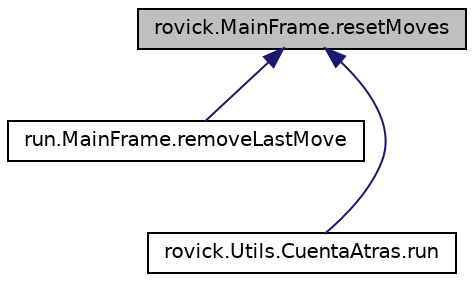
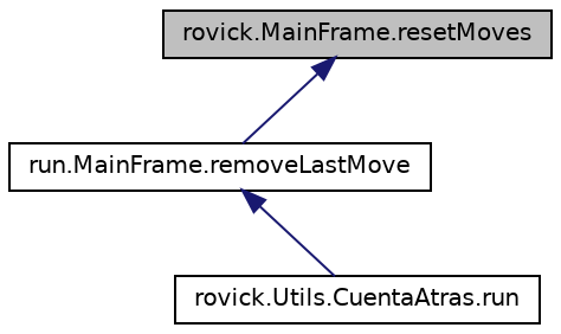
  digraph {
    rankdir=TB
    node [color=black fillcolor=white fontname=Helvetica fontsize=10 shape=record style=filled]
    edge [color=midnightblue dir=back fontname=Helvetica fontsize=10 labelfontname=Helvetica labelfontsize=10 style=solid]
    n1 [fillcolor=grey75 fontcolor=black height=0.2 label="rovick.MainFrame.resetMoves" width=0.4]
    n2 [height=0.2 label="run.MainFrame.removeLastMove" width=0.4]
    n3 [height=0.2 label="rovick.Utils.CuentaAtras.run" width=0.4]
    n1 -> n2
-   n1 -> n3
+   n2 -> n3
  }
